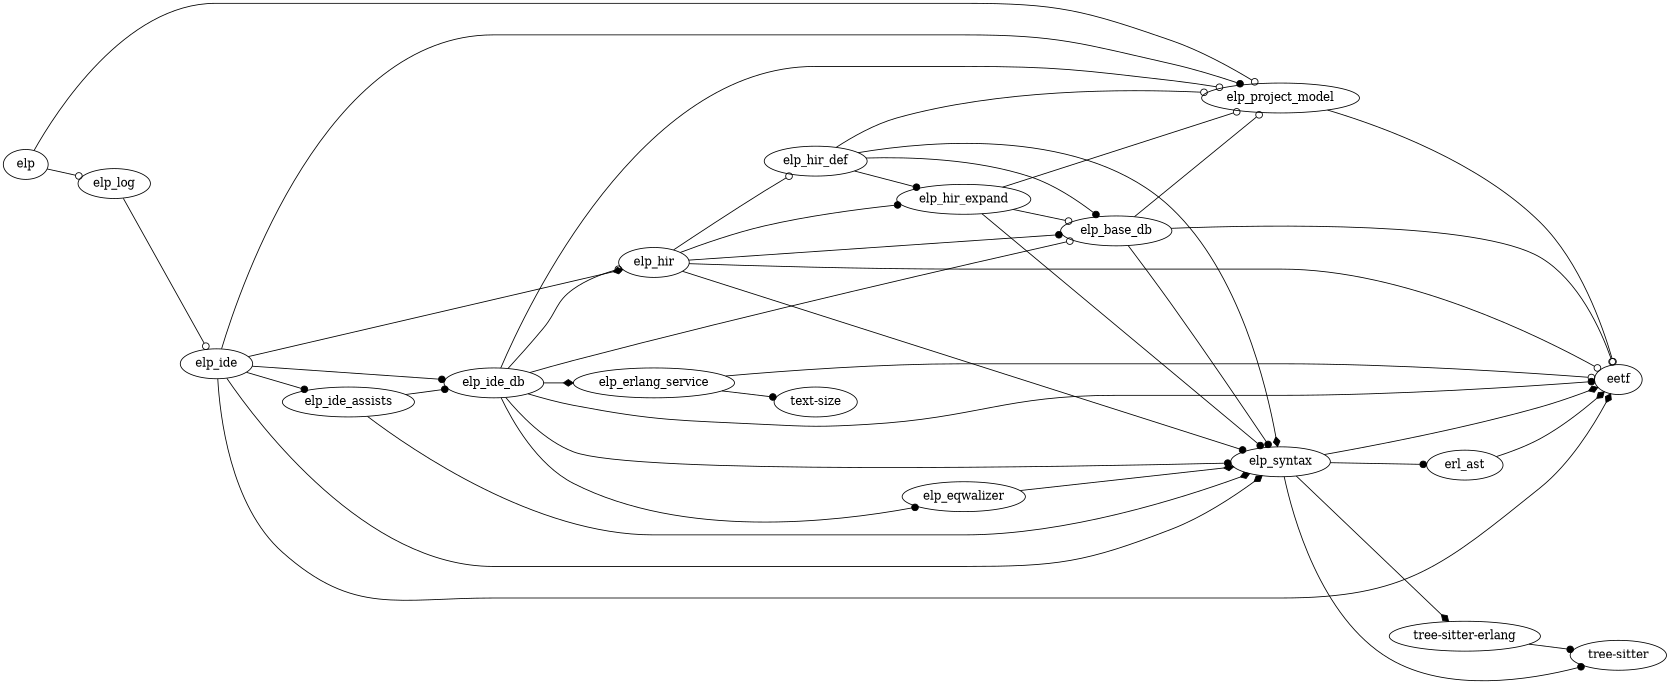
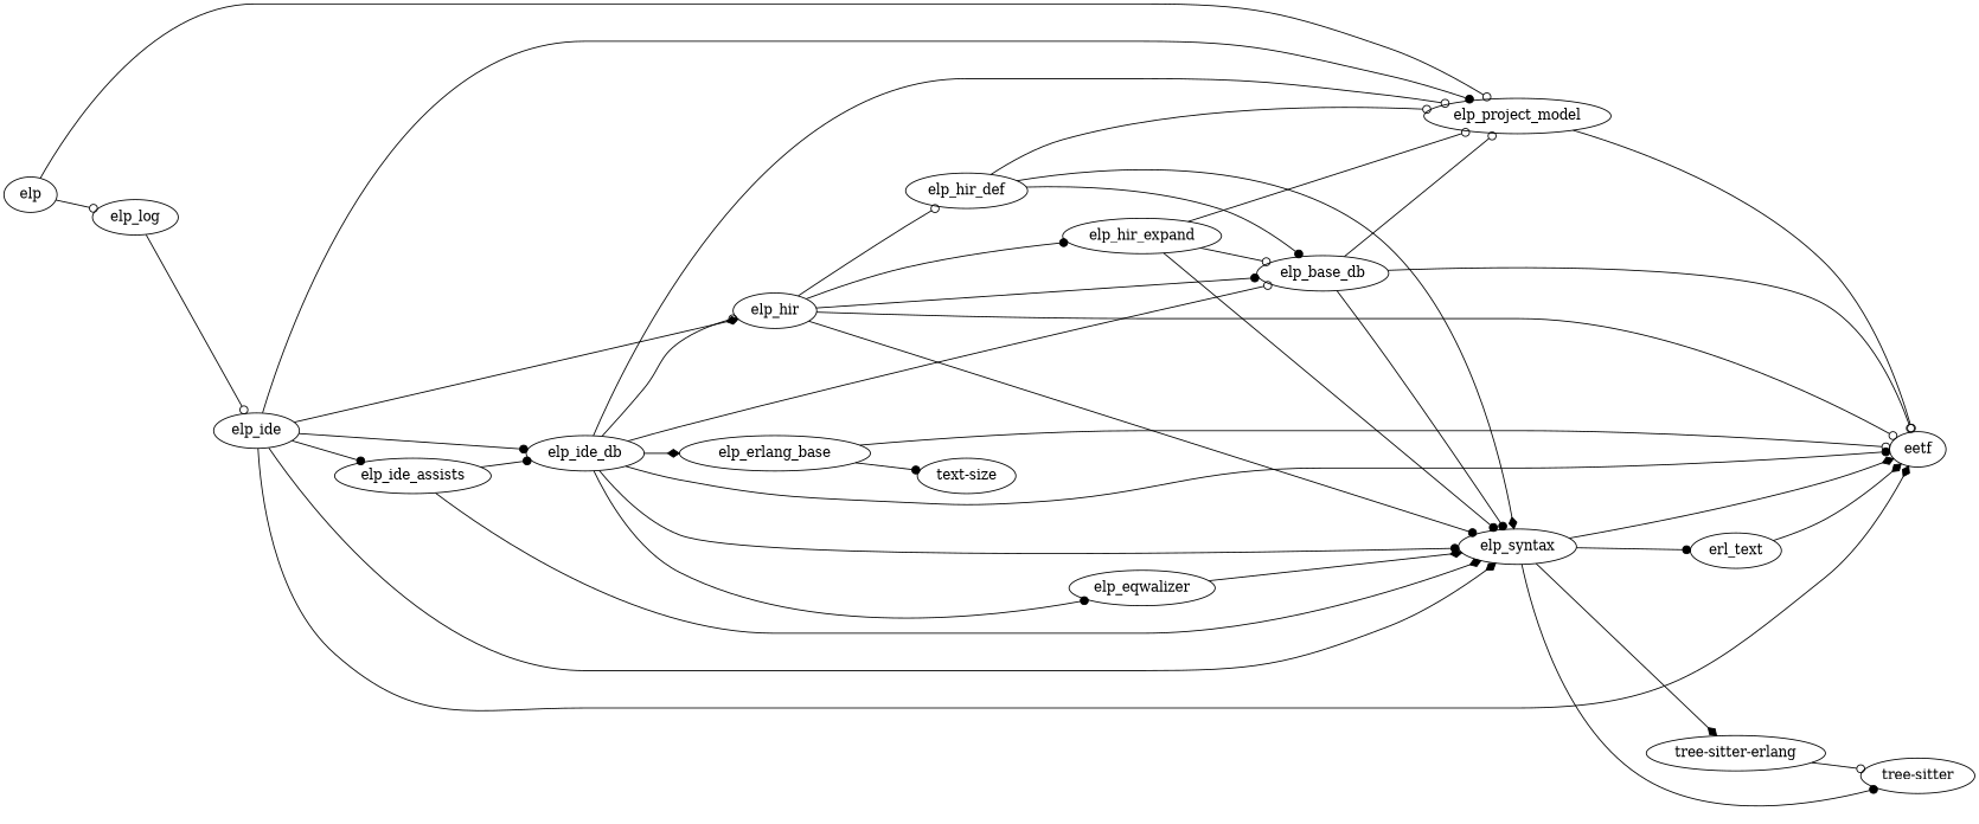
  digraph {
    rankdir=LR
    edge [arrowhead=dot]
    n1 [label=eetf]
    n2 [label=elp]
    n3 [label=elp_log]
    n4 [label=elp_project_model]
    n5 [label=elp_ide]
    n6 [label=elp_syntax]
    n7 [label=elp_hir]
    n8 [label=elp_ide_assists]
    n9 [label=elp_ide_db]
    n10 [label=elp_base_db]
-   n11 [label=erl_ast]
+   n11 [label=erl_text]
    n12 [label="tree-sitter"]
    n13 [label="tree-sitter-erlang"]
    n14 [label=elp_eqwalizer]
    n15 [label=elp_hir_def]
    n16 [label=elp_hir_expand]
-   n17 [label=elp_erlang_service]
+   n17 [label=elp_erlang_base]
    n18 [label="text-size"]
    n2 -> n3 [arrowhead=odot]
    n2 -> n4 [arrowhead=odot]
    n3 -> n5 [arrowhead=odot]
    n4 -> n1 [arrowhead=odot]
    n5 -> n1 [arrowhead=diamond]
    n5 -> n4
    n5 -> n6 [arrowhead=diamond]
    n5 -> n7 [arrowhead=diamond]
    n5 -> n8
    n5 -> n9
    n6 -> n1 [arrowhead=diamond]
    n6 -> n11
    n6 -> n12
    n6 -> n13 [arrowhead=diamond]
    n7 -> n1 [arrowhead=odot]
    n7 -> n6
    n7 -> n10
    n7 -> n15 [arrowhead=odot]
    n7 -> n16
    n8 -> n6 [arrowhead=diamond]
    n8 -> n9
    n9 -> n1
    n9 -> n4 [arrowhead=odot]
    n9 -> n6
    n9 -> n7 [arrowhead=odot]
    n9 -> n10 [arrowhead=odot]
    n9 -> n14
    n9 -> n17 [arrowhead=diamond]
    n10 -> n1 [arrowhead=odot]
    n10 -> n4 [arrowhead=odot]
    n10 -> n6
    n11 -> n1 [arrowhead=diamond]
-   n13 -> n12
+   n13 -> n12 [arrowhead=odot]
    n14 -> n6 [arrowhead=diamond]
    n15 -> n4 [arrowhead=odot]
    n15 -> n6 [arrowhead=diamond]
    n15 -> n10
-   n15 -> n16
    n16 -> n4 [arrowhead=odot]
    n16 -> n6
    n16 -> n10 [arrowhead=odot]
    n17 -> n1 [arrowhead=odot]
    n17 -> n18
  }
